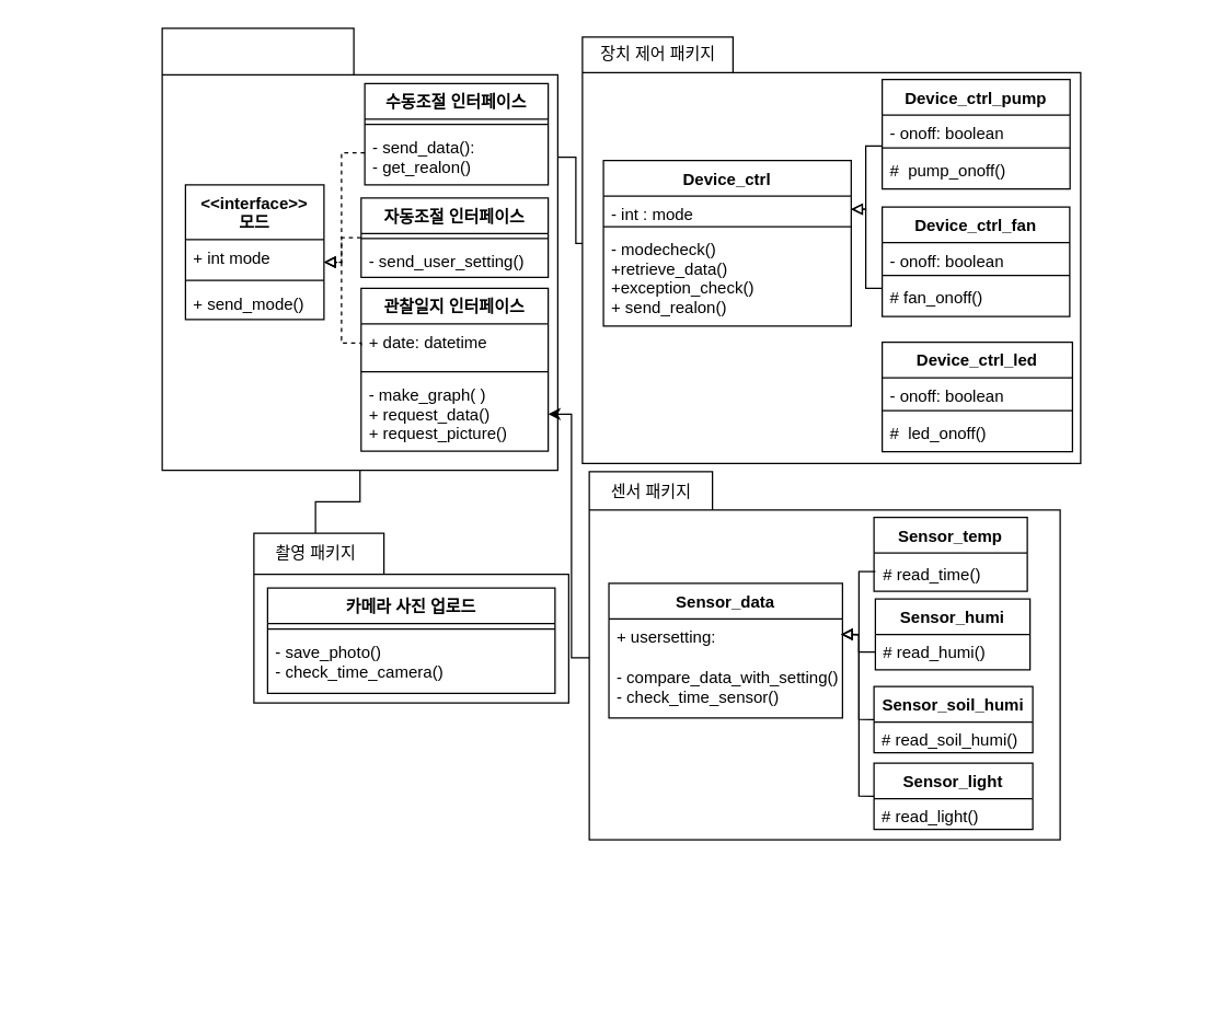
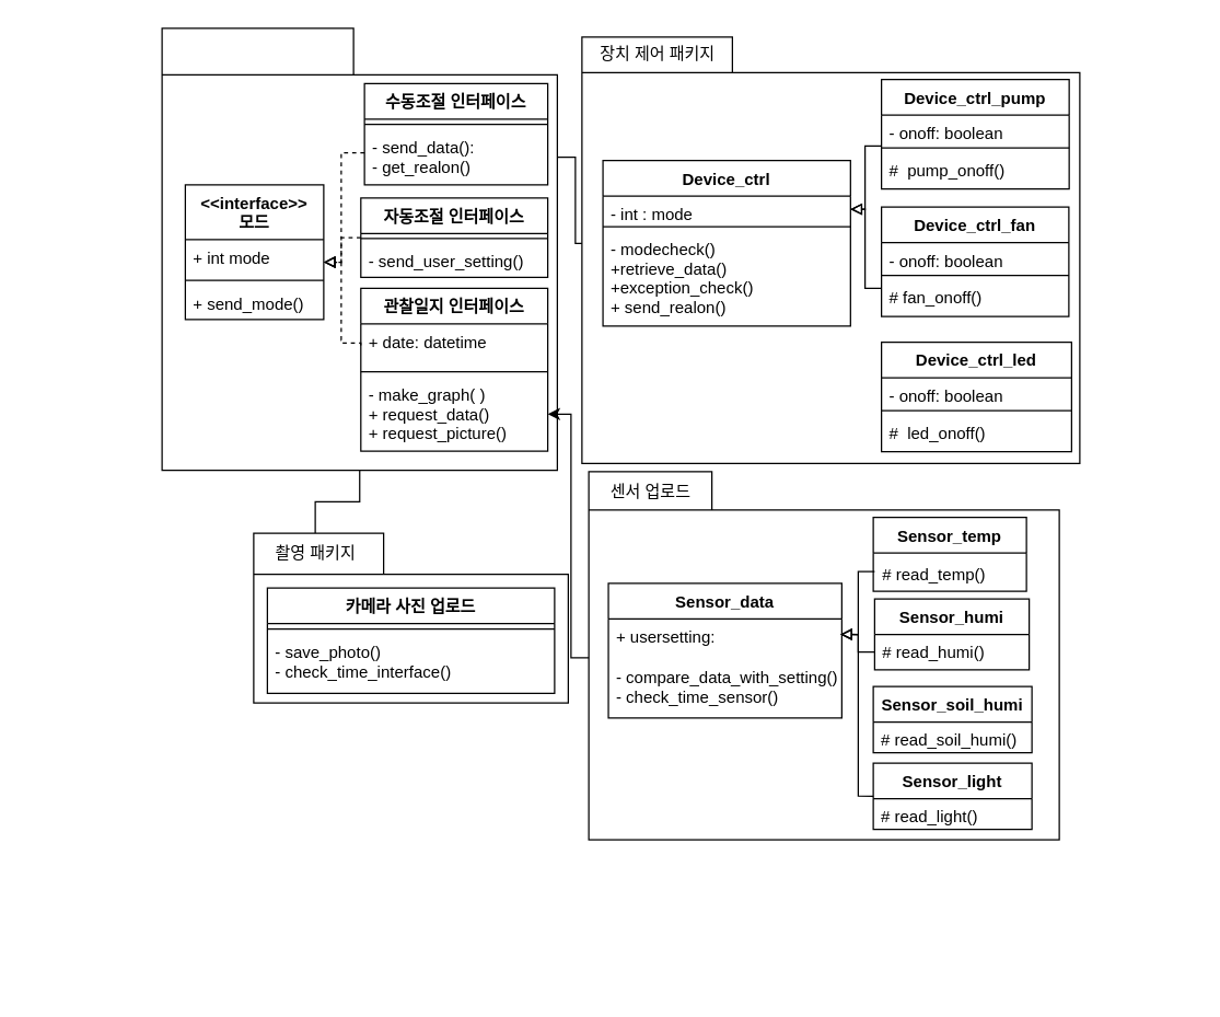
  <mxCell id="0" />
  <mxCell id="1" parent="0" />
  <mxCell id="2" value="" style="group" parent="1" vertex="1" connectable="0"><mxGeometry x="185" y="389" width="230" height="180" as="geometry" /></mxCell>
  <mxCell id="3" value="" style="shape=folder;fontStyle=1;spacingTop=10;tabWidth=95;tabHeight=30;tabPosition=left;html=1;" parent="2" vertex="1"><mxGeometry width="230" height="124" as="geometry" /></mxCell>
  <mxCell id="4" value="카메라 사진 업로드" style="swimlane;fontStyle=1;align=center;verticalAlign=top;childLayout=stackLayout;horizontal=1;startSize=26;horizontalStack=0;resizeParent=1;resizeParentMax=0;resizeLast=0;collapsible=1;marginBottom=0;" parent="2" vertex="1"><mxGeometry x="10" y="40" width="210" height="77" as="geometry" /></mxCell>
  <mxCell id="5" value="" style="line;strokeWidth=1;fillColor=none;align=left;verticalAlign=middle;spacingTop=-1;spacingLeft=3;spacingRight=3;rotatable=0;labelPosition=right;points=[];portConstraint=eastwest;strokeColor=inherit;" parent="4" vertex="1"><mxGeometry y="26" width="210" height="8" as="geometry" /></mxCell>
- <mxCell id="6" value="- save_photo()&#10;- check_time_camera()&#10;" style="text;strokeColor=none;fillColor=none;align=left;verticalAlign=top;spacingLeft=4;spacingRight=4;overflow=hidden;rotatable=0;points=[[0,0.5],[1,0.5]];portConstraint=eastwest;" parent="4" vertex="1"><mxGeometry y="34" width="210" height="43" as="geometry" /></mxCell>
+ <mxCell id="6" value="- save_photo()&#10;- check_time_interface()&#10;" style="text;strokeColor=none;fillColor=none;align=left;verticalAlign=top;spacingLeft=4;spacingRight=4;overflow=hidden;rotatable=0;points=[[0,0.5],[1,0.5]];portConstraint=eastwest;" parent="4" vertex="1"><mxGeometry y="34" width="210" height="43" as="geometry" /></mxCell>
  <mxCell id="7" value="촬영 패키지" style="text;html=1;align=center;verticalAlign=middle;resizable=0;points=[];autosize=1;strokeColor=none;fillColor=none;" parent="2" vertex="1"><mxGeometry width="90" height="30" as="geometry" /></mxCell>
  <mxCell id="8" style="edgeStyle=orthogonalEdgeStyle;rounded=0;orthogonalLoop=1;jettySize=auto;html=1;endArrow=none;endFill=0;" parent="1" source="49" target="11" edge="1"><mxGeometry relative="1" as="geometry" /></mxCell>
  <mxCell id="9" value="" style="group" parent="1" vertex="1" connectable="0"><mxGeometry x="425" y="24" width="445" height="331" as="geometry" /></mxCell>
  <mxCell id="10" value="" style="shape=folder;fontStyle=1;spacingTop=10;tabWidth=110;tabHeight=26;tabPosition=left;html=1;" parent="9" vertex="1"><mxGeometry y="2.4" width="364" height="311.6" as="geometry" /></mxCell>
  <mxCell id="11" value="Device_ctrl" style="swimlane;fontStyle=1;align=center;verticalAlign=top;childLayout=stackLayout;horizontal=1;startSize=26;horizontalStack=0;resizeParent=1;resizeParentMax=0;resizeLast=0;collapsible=1;marginBottom=0;" parent="9" vertex="1"><mxGeometry x="15.357" y="92.744" width="181" height="121.005" as="geometry" /></mxCell>
  <mxCell id="12" value="- int : mode&#10;" style="text;strokeColor=none;fillColor=none;align=left;verticalAlign=top;spacingLeft=4;spacingRight=4;overflow=hidden;rotatable=0;points=[[0,0.5],[1,0.5]];portConstraint=eastwest;" parent="11" vertex="1"><mxGeometry y="26" width="181" height="19.188" as="geometry" /></mxCell>
  <mxCell id="13" value="" style="line;strokeWidth=1;fillColor=none;align=left;verticalAlign=middle;spacingTop=-1;spacingLeft=3;spacingRight=3;rotatable=0;labelPosition=right;points=[];portConstraint=eastwest;strokeColor=inherit;" parent="11" vertex="1"><mxGeometry y="45.188" width="181" height="6.396" as="geometry" /></mxCell>
  <mxCell id="14" value="- modecheck()&#10;+retrieve_data()&#10;+exception_check()&#10;+ send_realon()" style="text;strokeColor=none;fillColor=none;align=left;verticalAlign=top;spacingLeft=4;spacingRight=4;overflow=hidden;rotatable=0;points=[[0,0.5],[1,0.5]];portConstraint=eastwest;" parent="11" vertex="1"><mxGeometry y="51.585" width="181" height="69.42" as="geometry" /></mxCell>
  <mxCell id="15" value="장치 제어 패키지" style="text;html=1;align=center;verticalAlign=middle;resizable=0;points=[];autosize=1;strokeColor=none;fillColor=none;" parent="9" vertex="1"><mxGeometry width="110" height="30" as="geometry" /></mxCell>
  <mxCell id="16" style="edgeStyle=orthogonalEdgeStyle;rounded=0;orthogonalLoop=1;jettySize=auto;html=1;endArrow=block;endFill=0;entryX=1;entryY=0.5;entryDx=0;entryDy=0;" parent="9" source="19" target="12" edge="1"><mxGeometry relative="1" as="geometry"><mxPoint x="157.411" y="176.693" as="targetPoint" /><Array as="points"><mxPoint x="207" y="82" /><mxPoint x="207" y="128" /></Array><mxPoint x="257.232" y="144.713" as="sourcePoint" /></mxGeometry></mxCell>
  <mxCell id="17" style="edgeStyle=orthogonalEdgeStyle;rounded=0;orthogonalLoop=1;jettySize=auto;html=1;endArrow=block;endFill=0;entryX=1;entryY=0.5;entryDx=0;entryDy=0;" parent="9" source="23" target="12" edge="1"><mxGeometry relative="1" as="geometry"><mxPoint x="157.411" y="176.693" as="targetPoint" /><Array as="points"><mxPoint x="207" y="186" /><mxPoint x="207" y="128" /></Array><mxPoint x="257.232" y="205.476" as="sourcePoint" /></mxGeometry></mxCell>
  <mxCell id="18" value="" style="group" parent="9" vertex="1" connectable="0"><mxGeometry x="257.23" y="33.58" width="175.77" height="285.04" as="geometry" /></mxCell>
  <mxCell id="19" value="Device_ctrl_pump" style="swimlane;fontStyle=1;align=center;verticalAlign=top;childLayout=stackLayout;horizontal=1;startSize=26;horizontalStack=0;resizeParent=1;resizeParentMax=0;resizeLast=0;collapsible=1;marginBottom=0;" parent="18" vertex="1"><mxGeometry x="-38.23" width="137.23" height="80.003" as="geometry" /></mxCell>
  <mxCell id="20" value="- onoff: boolean" style="text;strokeColor=none;fillColor=none;align=left;verticalAlign=top;spacingLeft=4;spacingRight=4;overflow=hidden;rotatable=0;points=[[0,0.5],[1,0.5]];portConstraint=eastwest;" parent="19" vertex="1"><mxGeometry y="26" width="137.23" height="20.787" as="geometry" /></mxCell>
  <mxCell id="21" value="" style="line;strokeWidth=1;fillColor=none;align=left;verticalAlign=middle;spacingTop=-1;spacingLeft=3;spacingRight=3;rotatable=0;labelPosition=right;points=[];portConstraint=eastwest;strokeColor=inherit;" parent="19" vertex="1"><mxGeometry y="46.787" width="137.23" height="6.396" as="geometry" /></mxCell>
  <mxCell id="22" value="#  pump_onoff()  " style="text;strokeColor=none;fillColor=none;align=left;verticalAlign=top;spacingLeft=4;spacingRight=4;overflow=hidden;rotatable=0;points=[[0,0.5],[1,0.5]];portConstraint=eastwest;" parent="19" vertex="1"><mxGeometry y="53.183" width="137.23" height="26.82" as="geometry" /></mxCell>
  <mxCell id="23" value="Device_ctrl_fan" style="swimlane;fontStyle=1;align=center;verticalAlign=top;childLayout=stackLayout;horizontal=1;startSize=26;horizontalStack=0;resizeParent=1;resizeParentMax=0;resizeLast=0;collapsible=1;marginBottom=0;" parent="9" vertex="1"><mxGeometry x="219" y="126.7" width="137" height="80.003" as="geometry" /></mxCell>
  <mxCell id="24" value="- onoff: boolean" style="text;strokeColor=none;fillColor=none;align=left;verticalAlign=top;spacingLeft=4;spacingRight=4;overflow=hidden;rotatable=0;points=[[0,0.5],[1,0.5]];portConstraint=eastwest;" parent="23" vertex="1"><mxGeometry y="26" width="137" height="20.787" as="geometry" /></mxCell>
  <mxCell id="25" value="" style="line;strokeWidth=1;fillColor=none;align=left;verticalAlign=middle;spacingTop=-1;spacingLeft=3;spacingRight=3;rotatable=0;labelPosition=right;points=[];portConstraint=eastwest;strokeColor=inherit;" parent="23" vertex="1"><mxGeometry y="46.787" width="137" height="6.396" as="geometry" /></mxCell>
  <mxCell id="26" value="# fan_onoff()" style="text;strokeColor=none;fillColor=none;align=left;verticalAlign=top;spacingLeft=4;spacingRight=4;overflow=hidden;rotatable=0;points=[[0,0.5],[1,0.5]];portConstraint=eastwest;" parent="23" vertex="1"><mxGeometry y="53.183" width="137" height="26.82" as="geometry" /></mxCell>
  <mxCell id="27" value="Device_ctrl_led" style="swimlane;fontStyle=1;align=center;verticalAlign=top;childLayout=stackLayout;horizontal=1;startSize=26;horizontalStack=0;resizeParent=1;resizeParentMax=0;resizeLast=0;collapsible=1;marginBottom=0;" parent="9" vertex="1"><mxGeometry x="219" y="225.46" width="139" height="80.003" as="geometry" /></mxCell>
  <mxCell id="28" value="- onoff: boolean" style="text;strokeColor=none;fillColor=none;align=left;verticalAlign=top;spacingLeft=4;spacingRight=4;overflow=hidden;rotatable=0;points=[[0,0.5],[1,0.5]];portConstraint=eastwest;" parent="27" vertex="1"><mxGeometry y="26" width="139" height="20.787" as="geometry" /></mxCell>
  <mxCell id="29" value="" style="line;strokeWidth=1;fillColor=none;align=left;verticalAlign=middle;spacingTop=-1;spacingLeft=3;spacingRight=3;rotatable=0;labelPosition=right;points=[];portConstraint=eastwest;strokeColor=inherit;" parent="27" vertex="1"><mxGeometry y="46.787" width="139" height="6.396" as="geometry" /></mxCell>
  <mxCell id="30" value="#  led_onoff() " style="text;strokeColor=none;fillColor=none;align=left;verticalAlign=top;spacingLeft=4;spacingRight=4;overflow=hidden;rotatable=0;points=[[0,0.5],[1,0.5]];portConstraint=eastwest;" parent="27" vertex="1"><mxGeometry y="53.183" width="139" height="26.82" as="geometry" /></mxCell>
  <mxCell id="31" value="" style="group" parent="1" vertex="1" connectable="0"><mxGeometry x="20" y="20" width="387" height="381" as="geometry" /></mxCell>
  <mxCell id="32" value="" style="shape=folder;fontStyle=1;spacingTop=10;tabWidth=140;tabHeight=34;tabPosition=left;html=1;" parent="31" vertex="1"><mxGeometry x="98" width="289" height="323" as="geometry" /></mxCell>
  <mxCell id="33" value="&lt;&lt;interface&gt;&gt; &#10;모드" style="swimlane;fontStyle=1;align=center;verticalAlign=top;childLayout=stackLayout;horizontal=1;startSize=40;horizontalStack=0;resizeParent=1;resizeParentMax=0;resizeLast=0;collapsible=1;marginBottom=0;" parent="31" vertex="1"><mxGeometry x="114.998" y="114.58" width="101.2" height="98.308" as="geometry" /></mxCell>
  <mxCell id="34" value="+ int mode" style="text;strokeColor=none;fillColor=none;align=left;verticalAlign=top;spacingLeft=4;spacingRight=4;overflow=hidden;rotatable=0;points=[[0,0.5],[1,0.5]];portConstraint=eastwest;" parent="33" vertex="1"><mxGeometry y="40" width="101.2" height="26" as="geometry" /></mxCell>
  <mxCell id="35" value="" style="line;strokeWidth=1;fillColor=none;align=left;verticalAlign=middle;spacingTop=-1;spacingLeft=3;spacingRight=3;rotatable=0;labelPosition=right;points=[];portConstraint=eastwest;strokeColor=inherit;" parent="33" vertex="1"><mxGeometry y="66" width="101.2" height="7.398" as="geometry" /></mxCell>
  <mxCell id="36" value="+ send_mode()" style="text;strokeColor=none;fillColor=none;align=left;verticalAlign=top;spacingLeft=4;spacingRight=4;overflow=hidden;rotatable=0;points=[[0,0.5],[1,0.5]];portConstraint=eastwest;" parent="33" vertex="1"><mxGeometry y="73.398" width="101.2" height="24.91" as="geometry" /></mxCell>
  <mxCell id="37" style="edgeStyle=orthogonalEdgeStyle;rounded=0;orthogonalLoop=1;jettySize=auto;html=1;dashed=1;endArrow=block;endFill=0;" edge="1" parent="31" source="38" target="34"><mxGeometry relative="1" as="geometry"><Array as="points"><mxPoint x="229" y="153" /><mxPoint x="229" y="171" /></Array></mxGeometry></mxCell>
  <mxCell id="38" value="자동조절 인터페이스" style="swimlane;fontStyle=1;align=center;verticalAlign=top;childLayout=stackLayout;horizontal=1;startSize=26;horizontalStack=0;resizeParent=1;resizeParentMax=0;resizeLast=0;collapsible=1;marginBottom=0;" parent="31" vertex="1"><mxGeometry x="243.34" y="124" width="136.66" height="57.998" as="geometry" /></mxCell>
  <mxCell id="39" value="" style="line;strokeWidth=1;fillColor=none;align=left;verticalAlign=middle;spacingTop=-1;spacingLeft=3;spacingRight=3;rotatable=0;labelPosition=right;points=[];portConstraint=eastwest;strokeColor=inherit;" parent="38" vertex="1"><mxGeometry y="26" width="136.66" height="7.398" as="geometry" /></mxCell>
  <mxCell id="40" value="- send_user_setting()" style="text;strokeColor=none;fillColor=none;align=left;verticalAlign=top;spacingLeft=4;spacingRight=4;overflow=hidden;rotatable=0;points=[[0,0.5],[1,0.5]];portConstraint=eastwest;" parent="38" vertex="1"><mxGeometry y="33.398" width="136.66" height="24.6" as="geometry" /></mxCell>
  <mxCell id="41" value="관찰일지 인터페이스" style="swimlane;fontStyle=1;align=center;verticalAlign=top;childLayout=stackLayout;horizontal=1;startSize=26;horizontalStack=0;resizeParent=1;resizeParentMax=0;resizeLast=0;collapsible=1;marginBottom=0;" parent="31" vertex="1"><mxGeometry x="243.34" y="190" width="136.66" height="119.0" as="geometry" /></mxCell>
  <mxCell id="42" value="+ date: datetime&#10;" style="text;strokeColor=none;fillColor=none;align=left;verticalAlign=top;spacingLeft=4;spacingRight=4;overflow=hidden;rotatable=0;points=[[0,0.5],[1,0.5]];portConstraint=eastwest;" parent="41" vertex="1"><mxGeometry y="26" width="136.66" height="31.442" as="geometry" /></mxCell>
  <mxCell id="43" value="" style="line;strokeWidth=1;fillColor=none;align=left;verticalAlign=middle;spacingTop=-1;spacingLeft=3;spacingRight=3;rotatable=0;labelPosition=right;points=[];portConstraint=eastwest;strokeColor=inherit;" parent="41" vertex="1"><mxGeometry y="57.442" width="136.66" height="7.398" as="geometry" /></mxCell>
  <mxCell id="44" value="- make_graph( )&#10;+ request_data() &#10;+ request_picture()" style="text;strokeColor=none;fillColor=none;align=left;verticalAlign=top;spacingLeft=4;spacingRight=4;overflow=hidden;rotatable=0;points=[[0,0.5],[1,0.5]];portConstraint=eastwest;" parent="41" vertex="1"><mxGeometry y="64.84" width="136.66" height="54.16" as="geometry" /></mxCell>
  <mxCell id="45" style="edgeStyle=orthogonalEdgeStyle;rounded=0;orthogonalLoop=1;jettySize=auto;html=1;dashed=1;endArrow=block;endFill=0;entryX=1.001;entryY=0.632;entryDx=0;entryDy=0;entryPerimeter=0;" edge="1" parent="31" source="49" target="34"><mxGeometry relative="1" as="geometry"><Array as="points"><mxPoint x="229" y="91" /><mxPoint x="229" y="171" /></Array></mxGeometry></mxCell>
  <mxCell id="46" style="edgeStyle=orthogonalEdgeStyle;rounded=0;orthogonalLoop=1;jettySize=auto;html=1;exitX=0;exitY=0.5;exitDx=0;exitDy=0;startArrow=none;startFill=0;endArrow=block;endFill=0;dashed=1;" edge="1" parent="31" source="42" target="34"><mxGeometry relative="1" as="geometry"><Array as="points"><mxPoint x="243" y="230" /><mxPoint x="230" y="230" /><mxPoint x="230" y="228" /><mxPoint x="229" y="228" /><mxPoint x="229" y="171" /></Array></mxGeometry></mxCell>
  <mxCell id="47" value="수동조절 인터페이스" style="swimlane;fontStyle=1;align=center;verticalAlign=top;childLayout=stackLayout;horizontal=1;startSize=26;horizontalStack=0;resizeParent=1;resizeParentMax=0;resizeLast=0;collapsible=1;marginBottom=0;" parent="31" vertex="1"><mxGeometry x="245.996" y="40.58" width="134" height="73.998" as="geometry" /></mxCell>
  <mxCell id="48" value="" style="line;strokeWidth=1;fillColor=none;align=left;verticalAlign=middle;spacingTop=-1;spacingLeft=3;spacingRight=3;rotatable=0;labelPosition=right;points=[];portConstraint=eastwest;strokeColor=inherit;" parent="47" vertex="1"><mxGeometry y="26" width="134" height="7.398" as="geometry" /></mxCell>
  <mxCell id="49" value="- send_data():&#10;- get_realon()" style="text;strokeColor=none;fillColor=none;align=left;verticalAlign=top;spacingLeft=4;spacingRight=4;overflow=hidden;rotatable=0;points=[[0,0.5],[1,0.5]];portConstraint=eastwest;" parent="47" vertex="1"><mxGeometry y="33.398" width="134" height="40.6" as="geometry" /></mxCell>
  <mxCell id="50" style="edgeStyle=orthogonalEdgeStyle;rounded=0;orthogonalLoop=1;jettySize=auto;html=1;exitX=0;exitY=0.5;exitDx=0;exitDy=0;endArrow=classic;endFill=1;" parent="1" source="56" target="44" edge="1"><mxGeometry relative="1" as="geometry"><mxPoint x="693" y="602" as="targetPoint" /><mxPoint x="693" y="536" as="sourcePoint" /><Array as="points"><mxPoint x="417" y="480" /><mxPoint x="417" y="302" /></Array></mxGeometry></mxCell>
  <mxCell id="51" value="" style="group" parent="1" vertex="1" connectable="0"><mxGeometry x="474" y="394" width="311.995" height="326.14" as="geometry" /></mxCell>
  <mxCell id="52" value="" style="line;strokeWidth=1;fillColor=none;align=left;verticalAlign=middle;spacingTop=-1;spacingLeft=3;spacingRight=3;rotatable=0;labelPosition=right;points=[];portConstraint=eastwest;strokeColor=inherit;container=0;" parent="51" vertex="1"><mxGeometry x="0.005" y="296.807" width="142.995" height="6.902" as="geometry" /></mxCell>
  <mxCell id="53" value="" style="shape=folder;fontStyle=1;spacingTop=10;tabWidth=90;tabHeight=28;tabPosition=left;html=1;container=0;" parent="51" vertex="1"><mxGeometry x="-44" y="-50" width="344" height="269" as="geometry" /></mxCell>
  <mxCell id="54" value="Sensor_data" style="swimlane;fontStyle=1;align=center;verticalAlign=top;childLayout=stackLayout;horizontal=1;startSize=26;horizontalStack=0;resizeParent=1;resizeParentMax=0;resizeLast=0;collapsible=1;marginBottom=0;container=0;" parent="51" vertex="1"><mxGeometry x="-29.66" y="31.71" width="170.66" height="98.29" as="geometry" /></mxCell>
- <mxCell id="55" value="센서 패키지" style="text;html=1;align=center;verticalAlign=middle;resizable=0;points=[];autosize=1;strokeColor=none;fillColor=none;container=0;" parent="51" vertex="1"><mxGeometry x="-44" y="-50" width="90" height="30" as="geometry" /></mxCell>
+ <mxCell id="55" value="센서 업로드" style="text;html=1;align=center;verticalAlign=middle;resizable=0;points=[];autosize=1;strokeColor=none;fillColor=none;container=0;" parent="51" vertex="1"><mxGeometry x="-44" y="-50" width="90" height="30" as="geometry" /></mxCell>
  <mxCell id="56" value="+ usersetting:" style="text;strokeColor=none;fillColor=none;align=left;verticalAlign=top;spacingLeft=4;spacingRight=4;overflow=hidden;rotatable=0;points=[[0,0.5],[1,0.5]];portConstraint=eastwest;container=0;" parent="51" vertex="1"><mxGeometry x="-29.66" y="57.71" width="169.66" height="22.51" as="geometry" /></mxCell>
  <mxCell id="57" value="" style="line;strokeWidth=1;fillColor=none;align=left;verticalAlign=middle;spacingTop=-1;spacingLeft=3;spacingRight=3;rotatable=0;labelPosition=right;points=[];portConstraint=eastwest;strokeColor=inherit;container=0;" parent="51" vertex="1"><mxGeometry x="-29.66" y="80.23" width="172.66" height="6.93" as="geometry" /></mxCell>
  <mxCell id="58" value="- compare_data_with_setting()&#10;- check_time_sensor()" style="text;strokeColor=none;fillColor=none;align=left;verticalAlign=top;spacingLeft=4;spacingRight=4;overflow=hidden;rotatable=0;points=[[0,0.5],[1,0.5]];portConstraint=eastwest;container=0;" parent="51" vertex="1"><mxGeometry x="-29.66" y="87.15" width="174.66" height="44.85" as="geometry" /></mxCell>
  <mxCell id="59" value="Sensor_temp" style="swimlane;fontStyle=1;align=center;verticalAlign=top;childLayout=stackLayout;horizontal=1;startSize=26;horizontalStack=0;resizeParent=1;resizeParentMax=0;resizeLast=0;collapsible=1;marginBottom=0;container=0;" parent="51" vertex="1"><mxGeometry x="164" y="-16.5" width="112" height="54" as="geometry" /></mxCell>
  <mxCell id="60" value="Sensor_humi" style="swimlane;fontStyle=1;align=center;verticalAlign=top;childLayout=stackLayout;horizontal=1;startSize=26;horizontalStack=0;resizeParent=1;resizeParentMax=0;resizeLast=0;collapsible=1;marginBottom=0;container=0;" parent="51" vertex="1"><mxGeometry x="165" y="43" width="113" height="51.882" as="geometry" /></mxCell>
  <mxCell id="61" value="# read_humi()" style="text;strokeColor=none;fillColor=none;align=left;verticalAlign=top;spacingLeft=4;spacingRight=4;overflow=hidden;rotatable=0;points=[[0,0.5],[1,0.5]];portConstraint=eastwest;container=0;" parent="60" vertex="1"><mxGeometry y="26" width="113" height="25.882" as="geometry" /></mxCell>
  <mxCell id="62" value="Sensor_soil_humi" style="swimlane;fontStyle=1;align=center;verticalAlign=top;childLayout=stackLayout;horizontal=1;startSize=26;horizontalStack=0;resizeParent=1;resizeParentMax=0;resizeLast=0;collapsible=1;marginBottom=0;container=0;" parent="51" vertex="1"><mxGeometry x="164" y="107" width="116" height="48.43" as="geometry" /></mxCell>
  <mxCell id="63" value="# read_soil_humi()" style="text;strokeColor=none;fillColor=none;align=left;verticalAlign=top;spacingLeft=4;spacingRight=4;overflow=hidden;rotatable=0;points=[[0,0.5],[1,0.5]];portConstraint=eastwest;container=0;" parent="62" vertex="1"><mxGeometry y="26" width="116" height="22.43" as="geometry" /></mxCell>
  <mxCell id="64" value="Sensor_light" style="swimlane;fontStyle=1;align=center;verticalAlign=top;childLayout=stackLayout;horizontal=1;startSize=26;horizontalStack=0;resizeParent=1;resizeParentMax=0;resizeLast=0;collapsible=1;marginBottom=0;container=0;" parent="51" vertex="1"><mxGeometry x="164" y="163" width="116" height="48.431" as="geometry" /></mxCell>
  <mxCell id="65" value="# read_light()" style="text;strokeColor=none;fillColor=none;align=left;verticalAlign=top;spacingLeft=4;spacingRight=4;overflow=hidden;rotatable=0;points=[[0,0.5],[1,0.5]];portConstraint=eastwest;container=0;" parent="64" vertex="1"><mxGeometry y="26" width="116" height="22.431" as="geometry" /></mxCell>
  <mxCell id="66" value="" style="line;strokeWidth=1;fillColor=none;align=left;verticalAlign=middle;spacingTop=-1;spacingLeft=3;spacingRight=3;rotatable=0;labelPosition=right;points=[];portConstraint=eastwest;strokeColor=inherit;container=0;" parent="51" vertex="1"><mxGeometry x="169" y="32.336" width="142.995" height="6.902" as="geometry" /></mxCell>
- <mxCell id="67" value="# read_time()" style="text;strokeColor=none;fillColor=none;align=left;verticalAlign=top;spacingLeft=4;spacingRight=4;overflow=hidden;rotatable=0;points=[[0,0.5],[1,0.5]];portConstraint=eastwest;container=0;" parent="51" vertex="1"><mxGeometry x="165" y="11.618" width="142.995" height="25.882" as="geometry" /></mxCell>
+ <mxCell id="67" value="# read_temp()" style="text;strokeColor=none;fillColor=none;align=left;verticalAlign=top;spacingLeft=4;spacingRight=4;overflow=hidden;rotatable=0;points=[[0,0.5],[1,0.5]];portConstraint=eastwest;container=0;" parent="51" vertex="1"><mxGeometry x="165" y="11.618" width="142.995" height="25.882" as="geometry" /></mxCell>
  <mxCell id="68" value="" style="line;strokeWidth=1;fillColor=none;align=left;verticalAlign=middle;spacingTop=-1;spacingLeft=3;spacingRight=3;rotatable=0;labelPosition=right;points=[];portConstraint=eastwest;strokeColor=inherit;container=0;" parent="51" vertex="1"><mxGeometry x="169" y="114.297" width="142.995" height="6.902" as="geometry" /></mxCell>
  <mxCell id="69" value="" style="line;strokeWidth=1;fillColor=none;align=left;verticalAlign=middle;spacingTop=-1;spacingLeft=3;spacingRight=3;rotatable=0;labelPosition=right;points=[];portConstraint=eastwest;strokeColor=inherit;container=0;" parent="51" vertex="1"><mxGeometry x="169" y="198.846" width="142.995" height="6.902" as="geometry" /></mxCell>
  <mxCell id="70" style="edgeStyle=orthogonalEdgeStyle;rounded=0;orthogonalLoop=1;jettySize=auto;html=1;entryX=1;entryY=0.5;entryDx=0;entryDy=0;endArrow=block;endFill=0;" edge="1" parent="51" source="67" target="56"><mxGeometry relative="1" as="geometry"><Array as="points"><mxPoint x="153" y="23" /><mxPoint x="153" y="69" /></Array></mxGeometry></mxCell>
  <mxCell id="71" style="edgeStyle=orthogonalEdgeStyle;rounded=0;orthogonalLoop=1;jettySize=auto;html=1;exitX=0;exitY=0.5;exitDx=0;exitDy=0;startArrow=none;startFill=0;endArrow=block;endFill=0;" edge="1" parent="51" source="61" target="56"><mxGeometry relative="1" as="geometry"><Array as="points"><mxPoint x="153" y="82" /><mxPoint x="153" y="69" /></Array></mxGeometry></mxCell>
- <mxCell id="72" style="edgeStyle=orthogonalEdgeStyle;rounded=0;orthogonalLoop=1;jettySize=auto;html=1;exitX=0;exitY=0.5;exitDx=0;exitDy=0;startArrow=none;startFill=0;endArrow=block;endFill=0;" edge="1" parent="51" source="62" target="56"><mxGeometry relative="1" as="geometry"><Array as="points"><mxPoint x="153" y="131" /><mxPoint x="153" y="69" /></Array></mxGeometry></mxCell>
  <mxCell id="73" style="edgeStyle=orthogonalEdgeStyle;rounded=0;orthogonalLoop=1;jettySize=auto;html=1;exitX=0;exitY=0.5;exitDx=0;exitDy=0;startArrow=none;startFill=0;endArrow=block;endFill=0;" edge="1" parent="51" source="64" target="56"><mxGeometry relative="1" as="geometry"><Array as="points"><mxPoint x="153" y="187" /><mxPoint x="153" y="69" /></Array></mxGeometry></mxCell>
  <mxCell id="74" style="edgeStyle=orthogonalEdgeStyle;rounded=0;orthogonalLoop=1;jettySize=auto;html=1;entryX=0.5;entryY=1;entryDx=0;entryDy=0;entryPerimeter=0;endArrow=none;endFill=0;" edge="1" parent="1" source="7" target="32"><mxGeometry relative="1" as="geometry" /></mxCell>
